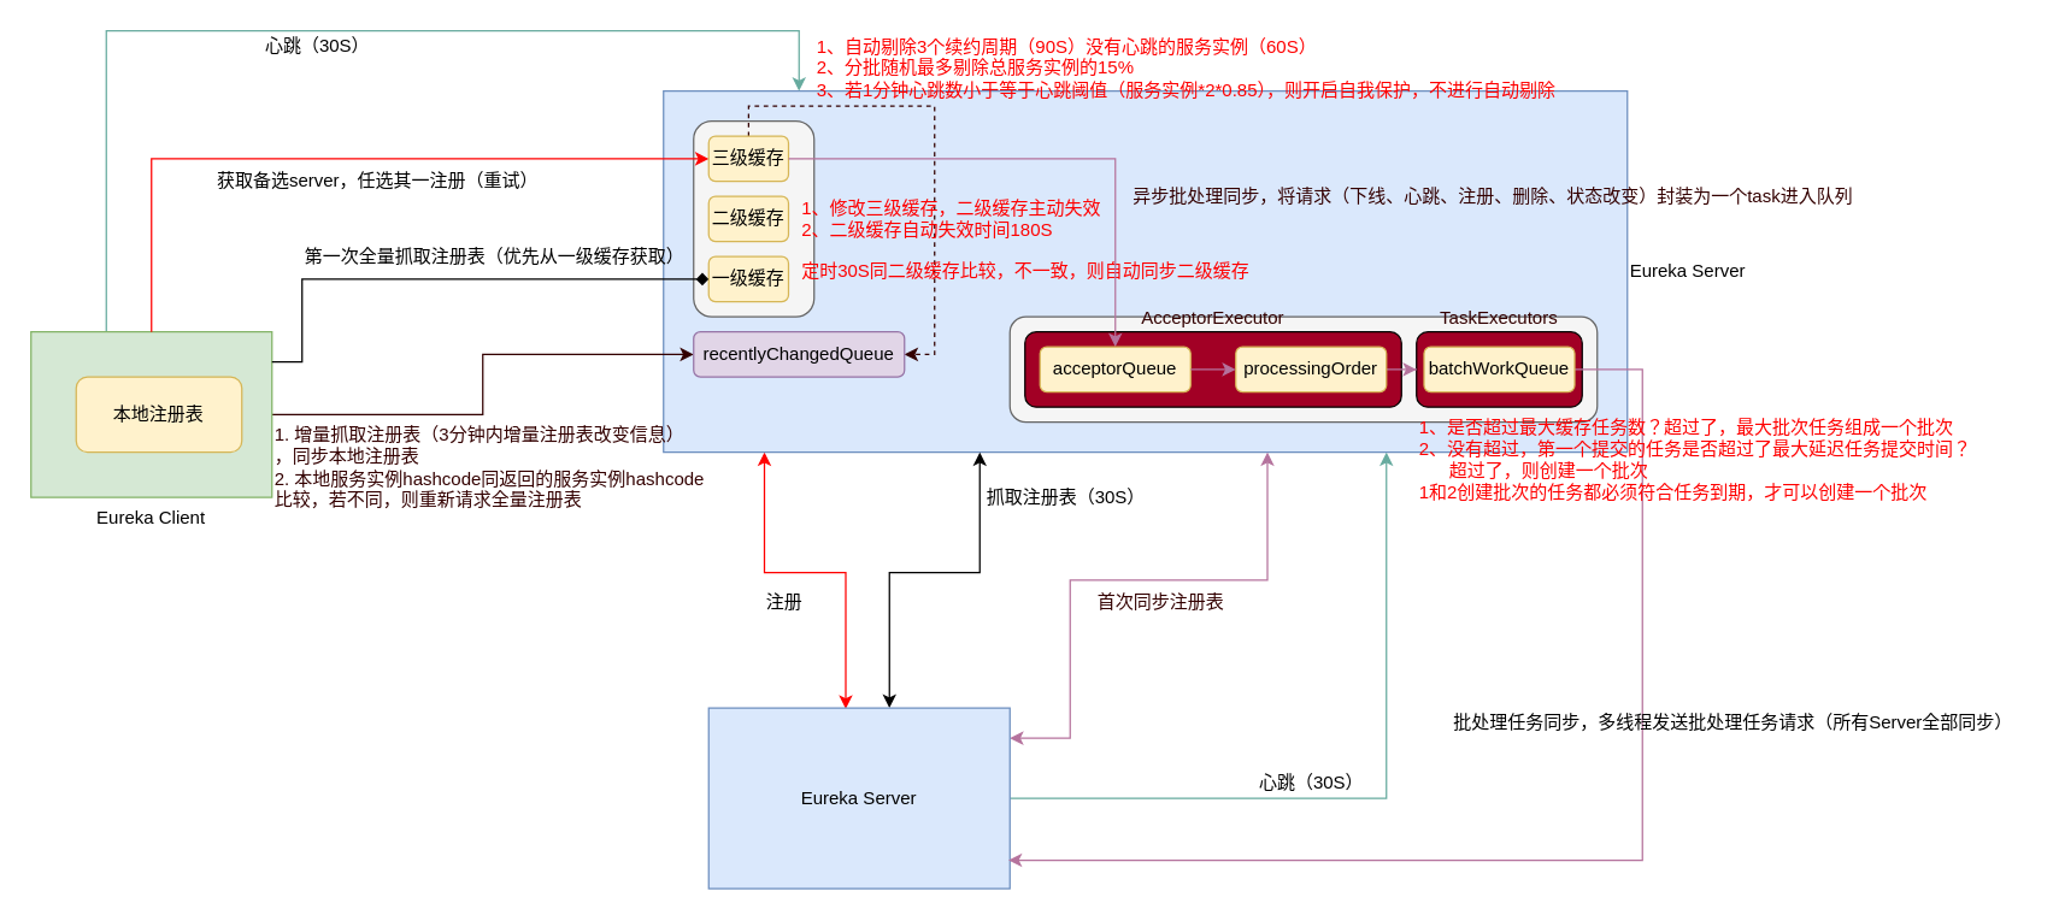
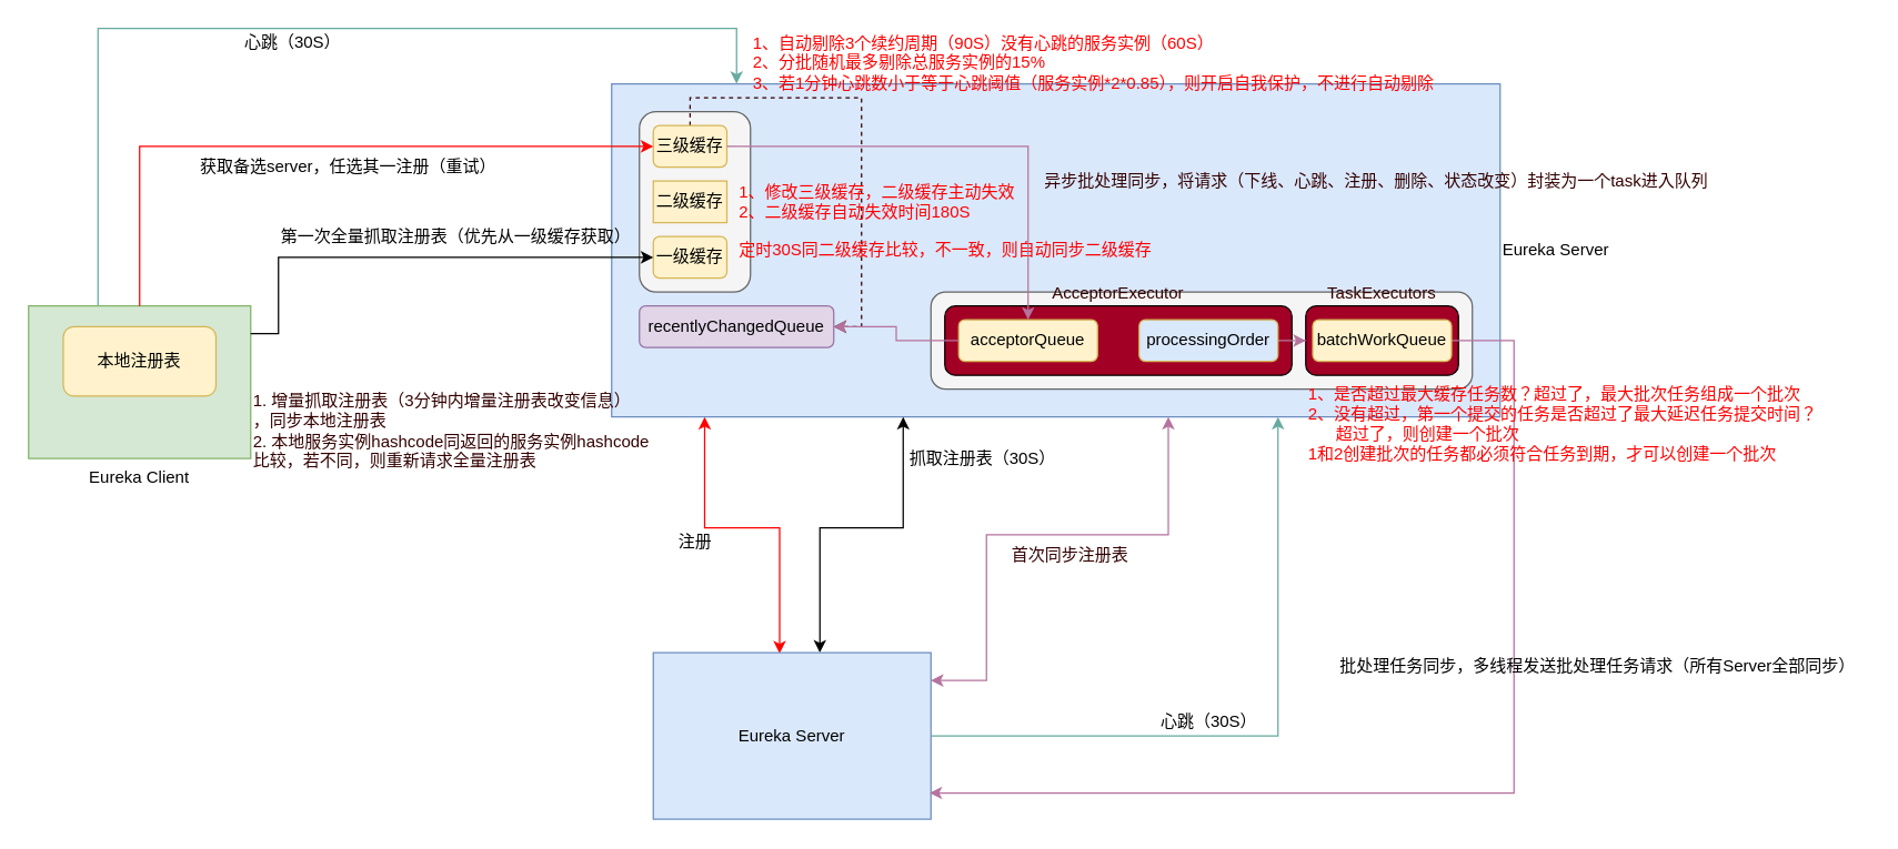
  <mxCell id="0" />
  <mxCell id="1" parent="0" />
  <mxCell id="2" style="edgeStyle=orthogonalEdgeStyle;rounded=0;orthogonalLoop=1;jettySize=auto;html=1;entryX=0.455;entryY=0.005;entryDx=0;entryDy=0;startArrow=classic;startFill=1;strokeColor=#FF0000;entryPerimeter=0;" edge="1" parent="1" source="3" target="7"><mxGeometry relative="1" as="geometry"><Array as="points"><mxPoint x="507" y="380" /><mxPoint x="561" y="380" /></Array></mxGeometry></mxCell>
  <mxCell id="3" value="Eureka Server" style="rounded=0;whiteSpace=wrap;html=1;fillColor=#dae8fc;strokeColor=#6c8ebf;labelPosition=right;verticalLabelPosition=middle;align=left;verticalAlign=middle;" vertex="1" parent="1"><mxGeometry x="440" y="60" width="640" height="240" as="geometry" /></mxCell>
  <mxCell id="4" style="edgeStyle=orthogonalEdgeStyle;rounded=0;orthogonalLoop=1;jettySize=auto;html=1;startArrow=classic;startFill=1;" edge="1" parent="1" source="7" target="3"><mxGeometry relative="1" as="geometry"><mxPoint x="607" y="290" as="targetPoint" /><Array as="points"><mxPoint x="590" y="380" /><mxPoint x="650" y="380" /></Array></mxGeometry></mxCell>
  <mxCell id="5" style="edgeStyle=orthogonalEdgeStyle;rounded=0;orthogonalLoop=1;jettySize=auto;html=1;fontColor=#FF0000;startArrow=none;startFill=0;strokeColor=#67AB9F;" edge="1" parent="1" source="7" target="3"><mxGeometry relative="1" as="geometry"><mxPoint x="810" y="310" as="targetPoint" /><Array as="points"><mxPoint x="920" y="530" /></Array></mxGeometry></mxCell>
  <mxCell id="6" style="edgeStyle=orthogonalEdgeStyle;rounded=0;orthogonalLoop=1;jettySize=auto;html=1;fontColor=#330000;startArrow=classic;startFill=1;strokeColor=#B5739D;" edge="1" parent="1" source="7" target="3"><mxGeometry relative="1" as="geometry"><Array as="points"><mxPoint x="710" y="490" /><mxPoint x="710" y="385" /><mxPoint x="841" y="385" /></Array></mxGeometry></mxCell>
  <mxCell id="7" value="Eureka Server" style="rounded=0;whiteSpace=wrap;html=1;fillColor=#dae8fc;strokeColor=#6c8ebf;" vertex="1" parent="1"><mxGeometry x="470" y="470" width="200" height="120" as="geometry" /></mxCell>
- <mxCell id="8" value="注册" style="text;html=1;align=center;verticalAlign=middle;resizable=0;points=[];autosize=1;strokeColor=none;fillColor=none;" vertex="1" parent="1"><mxGeometry x="500" y="390" width="40" height="20" as="geometry" /></mxCell>
+ <mxCell id="8" value="注册" style="text;html=1;align=center;verticalAlign=middle;resizable=0;points=[];autosize=1;strokeColor=none;fillColor=none;" vertex="1" parent="1"><mxGeometry x="480" y="380" width="40" height="20" as="geometry" /></mxCell>
  <mxCell id="9" value="抓取注册表（30S）" style="text;html=1;align=center;verticalAlign=middle;resizable=0;points=[];autosize=1;strokeColor=none;fillColor=none;" vertex="1" parent="1"><mxGeometry x="647" y="320" width="120" height="20" as="geometry" /></mxCell>
- <mxCell id="10" style="edgeStyle=orthogonalEdgeStyle;rounded=0;orthogonalLoop=1;jettySize=auto;html=1;fontColor=#330000;startArrow=none;startFill=0;strokeColor=#330000;" edge="1" parent="1" source="12" target="25"><mxGeometry relative="1" as="geometry" /></mxCell>
  <mxCell id="11" style="edgeStyle=orthogonalEdgeStyle;rounded=0;orthogonalLoop=1;jettySize=auto;html=1;fontColor=#330000;startArrow=none;startFill=0;strokeColor=#67AB9F;" edge="1" parent="1" source="12"><mxGeometry relative="1" as="geometry"><mxPoint x="530" y="60" as="targetPoint" /><Array as="points"><mxPoint x="70" y="20" /><mxPoint x="530" y="20" /><mxPoint x="530" y="60" /></Array></mxGeometry></mxCell>
  <mxCell id="12" value="Eureka Client" style="rounded=0;whiteSpace=wrap;html=1;fillColor=#d5e8d4;strokeColor=#82b366;labelPosition=center;verticalLabelPosition=bottom;align=center;verticalAlign=top;" vertex="1" parent="1"><mxGeometry x="20" y="220" width="160" height="110" as="geometry" /></mxCell>
  <mxCell id="13" value="获取备选server，任选其一注册（重试）" style="text;html=1;align=center;verticalAlign=middle;resizable=0;points=[];autosize=1;strokeColor=none;fillColor=none;" vertex="1" parent="1"><mxGeometry x="135" y="110" width="230" height="20" as="geometry" /></mxCell>
  <mxCell id="14" value="" style="rounded=1;whiteSpace=wrap;html=1;fillColor=#f5f5f5;fontColor=#333333;strokeColor=#666666;" vertex="1" parent="1"><mxGeometry x="460" y="80" width="80" height="130" as="geometry" /></mxCell>
- <mxCell id="15" value="二级缓存" style="rounded=1;whiteSpace=wrap;html=1;fillColor=#fff2cc;strokeColor=#d6b656;" vertex="1" parent="1"><mxGeometry x="470" y="130" width="53" height="30" as="geometry" /></mxCell>
+ <mxCell id="15" value="二级缓存" style="whiteSpace=wrap;html=1;fillColor=#fff2cc;strokeColor=#d6b656;rounded=0;" vertex="1" parent="1"><mxGeometry x="470" y="130" width="53" height="30" as="geometry" /></mxCell>
  <mxCell id="16" value="一级缓存" style="rounded=1;whiteSpace=wrap;html=1;fillColor=#fff2cc;strokeColor=#d6b656;" vertex="1" parent="1"><mxGeometry x="470" y="170" width="53" height="30" as="geometry" /></mxCell>
  <mxCell id="17" style="edgeStyle=orthogonalEdgeStyle;rounded=0;orthogonalLoop=1;jettySize=auto;html=1;entryX=1;entryY=0.5;entryDx=0;entryDy=0;fontColor=#330000;startArrow=none;startFill=0;strokeColor=#330000;dashed=1;" edge="1" parent="1" source="18" target="25"><mxGeometry relative="1" as="geometry"><Array as="points"><mxPoint x="497" y="70" /><mxPoint x="620" y="70" /><mxPoint x="620" y="235" /></Array></mxGeometry></mxCell>
  <mxCell id="18" value="三级缓存" style="rounded=1;whiteSpace=wrap;html=1;fillColor=#fff2cc;strokeColor=#d6b656;" vertex="1" parent="1"><mxGeometry x="470" y="90" width="53" height="30" as="geometry" /></mxCell>
  <mxCell id="19" style="edgeStyle=orthogonalEdgeStyle;rounded=0;orthogonalLoop=1;jettySize=auto;html=1;startArrow=none;startFill=0;strokeColor=#FF0000;" edge="1" parent="1" source="12"><mxGeometry relative="1" as="geometry"><mxPoint x="470" y="105" as="targetPoint" /><Array as="points"><mxPoint x="100" y="105" /></Array></mxGeometry></mxCell>
  <mxCell id="20" value="第一次全量抓取注册表（优先从一级缓存获取）" style="text;html=1;align=left;verticalAlign=middle;resizable=0;points=[];autosize=1;strokeColor=none;fillColor=none;" vertex="1" parent="1"><mxGeometry x="200" y="160" width="270" height="20" as="geometry" /></mxCell>
- <mxCell id="21" style="edgeStyle=orthogonalEdgeStyle;rounded=0;orthogonalLoop=1;jettySize=auto;html=1;entryX=0;entryY=0.5;entryDx=0;entryDy=0;startArrow=none;startFill=0;endArrow=diamond;" edge="1" parent="1" source="12" target="16"><mxGeometry relative="1" as="geometry"><Array as="points"><mxPoint x="200" y="240" /><mxPoint x="200" y="185" /></Array></mxGeometry></mxCell>
+ <mxCell id="21" style="edgeStyle=orthogonalEdgeStyle;rounded=0;orthogonalLoop=1;jettySize=auto;html=1;entryX=0;entryY=0.5;entryDx=0;entryDy=0;startArrow=none;startFill=0;" edge="1" parent="1" source="12" target="16"><mxGeometry relative="1" as="geometry"><Array as="points"><mxPoint x="200" y="240" /><mxPoint x="200" y="185" /></Array></mxGeometry></mxCell>
  <mxCell id="22" value="1、修改三级缓存，二级缓存主动失效&lt;br&gt;2、二级缓存自动失效时间180S" style="text;html=1;align=left;verticalAlign=middle;resizable=0;points=[];autosize=1;strokeColor=none;fillColor=none;fontColor=#FF0000;" vertex="1" parent="1"><mxGeometry x="530" y="130" width="210" height="30" as="geometry" /></mxCell>
  <mxCell id="23" value="定时30S同二级缓存比较，不一致，则自动同步二级缓存" style="text;html=1;align=left;verticalAlign=middle;resizable=0;points=[];autosize=1;strokeColor=none;fillColor=none;fontColor=#FF0000;" vertex="1" parent="1"><mxGeometry x="530" y="170" width="310" height="20" as="geometry" /></mxCell>
  <mxCell id="24" value="&lt;span style=&quot;color: rgb(0 , 0 , 0)&quot;&gt;心跳（30S）&lt;/span&gt;" style="text;html=1;align=center;verticalAlign=middle;resizable=0;points=[];autosize=1;strokeColor=none;fillColor=none;fontColor=#FF0000;" vertex="1" parent="1"><mxGeometry x="830" y="510" width="80" height="20" as="geometry" /></mxCell>
  <mxCell id="25" value="recentlyChangedQueue" style="rounded=1;whiteSpace=wrap;html=1;fillColor=#e1d5e7;strokeColor=#9673a6;" vertex="1" parent="1"><mxGeometry x="460" y="220" width="140" height="30" as="geometry" /></mxCell>
  <mxCell id="26" value="1. 增量抓取注册表（3分钟内增量注册表改变信息）&lt;br&gt;，同步本地注册表&lt;br&gt;2. 本地服务实例hashcode同返回的服务实例hashcode&lt;br&gt;比较，若不同，则重新请求全量注册表" style="text;html=1;align=left;verticalAlign=middle;resizable=0;points=[];autosize=1;strokeColor=none;fillColor=none;fontColor=#330000;" vertex="1" parent="1"><mxGeometry x="180" y="280" width="300" height="60" as="geometry" /></mxCell>
  <mxCell id="27" value="&lt;span style=&quot;color: rgb(0 , 0 , 0)&quot;&gt;心跳（30S）&lt;/span&gt;" style="text;html=1;align=center;verticalAlign=middle;resizable=0;points=[];autosize=1;strokeColor=none;fillColor=none;fontColor=#FF0000;" vertex="1" parent="1"><mxGeometry x="170" y="20" width="80" height="20" as="geometry" /></mxCell>
  <mxCell id="28" value="1、自动剔除3个续约周期（90S）没有心跳的服务实例（60S）&lt;br&gt;2、分批随机最多剔除总服务实例的15%&lt;br&gt;3、若1分钟心跳数小于等于心跳阈值（服务实例*2*0.85），则开启自我保护，不进行自动剔除" style="text;html=1;align=left;verticalAlign=middle;resizable=0;points=[];autosize=1;strokeColor=none;fillColor=none;fontColor=#FF0000;" vertex="1" parent="1"><mxGeometry x="540" y="20" width="510" height="50" as="geometry" /></mxCell>
- <mxCell id="29" value="本地注册表" style="rounded=1;whiteSpace=wrap;html=1;fillColor=#fff2cc;strokeColor=#d6b656;" vertex="1" parent="1"><mxGeometry x="50" y="250" width="110" height="50" as="geometry" /></mxCell>
+ <mxCell id="29" value="本地注册表" style="rounded=1;whiteSpace=wrap;html=1;fillColor=#fff2cc;strokeColor=#d6b656;" vertex="1" parent="1"><mxGeometry x="45" y="235" width="110" height="50" as="geometry" /></mxCell>
  <mxCell id="30" value="首次同步注册表" style="text;html=1;align=center;verticalAlign=middle;resizable=0;points=[];autosize=1;strokeColor=none;fillColor=none;fontColor=#330000;" vertex="1" parent="1"><mxGeometry x="720" y="390" width="100" height="20" as="geometry" /></mxCell>
  <mxCell id="31" value="" style="rounded=1;whiteSpace=wrap;html=1;fontColor=#333333;fillColor=#f5f5f5;strokeColor=#666666;" vertex="1" parent="1"><mxGeometry x="670" y="210" width="390" height="70" as="geometry" /></mxCell>
  <mxCell id="32" value="异步批处理同步，将请求（下线、心跳、注册、删除、状态改变）封装为一个task进入队列" style="text;html=1;align=left;verticalAlign=middle;resizable=0;points=[];autosize=1;strokeColor=none;fillColor=none;fontColor=#330000;" vertex="1" parent="1"><mxGeometry x="750" y="120" width="490" height="20" as="geometry" /></mxCell>
  <mxCell id="33" value="TaskExecutors" style="rounded=1;whiteSpace=wrap;html=1;fontColor=#330000;labelPosition=center;verticalLabelPosition=top;align=center;verticalAlign=bottom;fillColor=#A20025;" vertex="1" parent="1"><mxGeometry x="940" y="220" width="110" height="50" as="geometry" /></mxCell>
  <mxCell id="34" style="edgeStyle=orthogonalEdgeStyle;rounded=0;orthogonalLoop=1;jettySize=auto;html=1;entryX=0.995;entryY=0.843;entryDx=0;entryDy=0;entryPerimeter=0;fontColor=#FF0000;startArrow=none;startFill=0;strokeColor=#B5739D;" edge="1" parent="1" source="35" target="7"><mxGeometry relative="1" as="geometry"><Array as="points"><mxPoint x="1090" y="245" /><mxPoint x="1090" y="571" /></Array></mxGeometry></mxCell>
  <mxCell id="35" value="batchWorkQueue" style="rounded=1;whiteSpace=wrap;html=1;fillColor=#fff2cc;strokeColor=#d6b656;" vertex="1" parent="1"><mxGeometry x="945" y="230" width="100" height="30" as="geometry" /></mxCell>
  <mxCell id="36" value="AcceptorExecutor" style="rounded=1;whiteSpace=wrap;html=1;fontColor=#330000;labelPosition=center;verticalLabelPosition=top;align=center;verticalAlign=bottom;fillColor=#A20025;" vertex="1" parent="1"><mxGeometry x="680" y="220" width="250" height="50" as="geometry" /></mxCell>
  <mxCell id="37" style="edgeStyle=orthogonalEdgeStyle;rounded=0;orthogonalLoop=1;jettySize=auto;html=1;fontColor=#330000;startArrow=none;startFill=0;strokeColor=#B5739D;exitX=1;exitY=0.5;exitDx=0;exitDy=0;entryX=0.5;entryY=0;entryDx=0;entryDy=0;" edge="1" parent="1" source="18" target="39"><mxGeometry relative="1" as="geometry"><Array as="points"><mxPoint x="740" y="105" /></Array></mxGeometry></mxCell>
  <mxCell id="38" style="edgeStyle=orthogonalEdgeStyle;rounded=0;orthogonalLoop=1;jettySize=auto;html=1;fontColor=#330000;startArrow=none;startFill=0;strokeColor=#B5739D;" edge="1" parent="1" source="40" target="33"><mxGeometry relative="1" as="geometry" /></mxCell>
  <mxCell id="39" value="acceptorQueue" style="rounded=1;whiteSpace=wrap;html=1;fillColor=#fff2cc;strokeColor=#d6b656;" vertex="1" parent="1"><mxGeometry x="690" y="230" width="100" height="30" as="geometry" /></mxCell>
- <mxCell id="40" value="processingOrder" style="rounded=1;whiteSpace=wrap;html=1;fillColor=#fff2cc;strokeColor=#d6b656;" vertex="1" parent="1"><mxGeometry x="820" y="230" width="100" height="30" as="geometry" /></mxCell>
- <mxCell id="41" style="edgeStyle=orthogonalEdgeStyle;rounded=0;orthogonalLoop=1;jettySize=auto;html=1;fontColor=#330000;startArrow=none;startFill=0;strokeColor=#B5739D;" edge="1" parent="1" source="39" target="40"><mxGeometry relative="1" as="geometry" /></mxCell>
+ <mxCell id="40" value="processingOrder" style="rounded=1;whiteSpace=wrap;html=1;fillColor=#dae8fc;strokeColor=#d6b656;" vertex="1" parent="1"><mxGeometry x="820" y="230" width="100" height="30" as="geometry" /></mxCell>
+ <mxCell id="41" style="edgeStyle=orthogonalEdgeStyle;rounded=0;orthogonalLoop=1;jettySize=auto;html=1;fontColor=#330000;startArrow=none;startFill=0;strokeColor=#B5739D;" edge="1" parent="1" source="39" target="25"><mxGeometry relative="1" as="geometry" /></mxCell>
  <mxCell id="42" value="1、是否超过最大缓存任务数？超过了，最大批次任务组成一个批次&lt;br&gt;2、没有超过，第一个提交的任务是否超过了最大延迟任务提交时间？&lt;br&gt;&amp;nbsp; &amp;nbsp; &amp;nbsp; 超过了，则创建一个批次&lt;br&gt;1和2创建批次的任务都必须符合任务到期，才可以创建一个批次" style="text;html=1;align=left;verticalAlign=middle;resizable=0;points=[];autosize=1;strokeColor=none;fillColor=none;fontColor=#FF0000;" vertex="1" parent="1"><mxGeometry x="940" y="275" width="380" height="60" as="geometry" /></mxCell>
  <mxCell id="43" value="批处理任务同步，多线程发送批处理任务请求（所有Server全部同步）" style="text;html=1;align=center;verticalAlign=middle;resizable=0;points=[];autosize=1;strokeColor=none;fillColor=none;fontColor=#000000;" vertex="1" parent="1"><mxGeometry x="955" y="470" width="390" height="20" as="geometry" /></mxCell>
